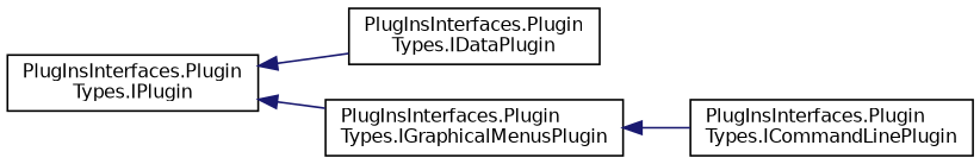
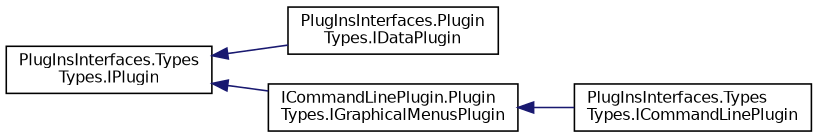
  digraph {
    rankdir=LR
    node [color=black fillcolor=white fontname=Helvetica fontsize=10 shape=record style=filled]
    edge [color=midnightblue dir=back fontname=Helvetica fontsize=10 labelfontname=Helvetica labelfontsize=10 style=solid]
-   n1 [height=0.2 label="PlugInsInterfaces.Plugin\lTypes.IPlugin" width=0.4]
+   n1 [height=0.2 label="PlugInsInterfaces.Types\lTypes.IPlugin" width=0.4]
    n2 [height=0.2 label="PlugInsInterfaces.Plugin\lTypes.IDataPlugin" width=0.4]
-   n3 [height=0.2 label="PlugInsInterfaces.Plugin\lTypes.IGraphicalMenusPlugin" width=0.4]
-   n4 [height=0.2 label="PlugInsInterfaces.Plugin\lTypes.ICommandLinePlugin" width=0.4]
+   n3 [height=0.2 label="ICommandLinePlugin.Plugin\lTypes.IGraphicalMenusPlugin" width=0.4]
+   n4 [height=0.2 label="PlugInsInterfaces.Types\lTypes.ICommandLinePlugin" width=0.4]
    n1 -> n2
    n1 -> n3
    n3 -> n4
  }
